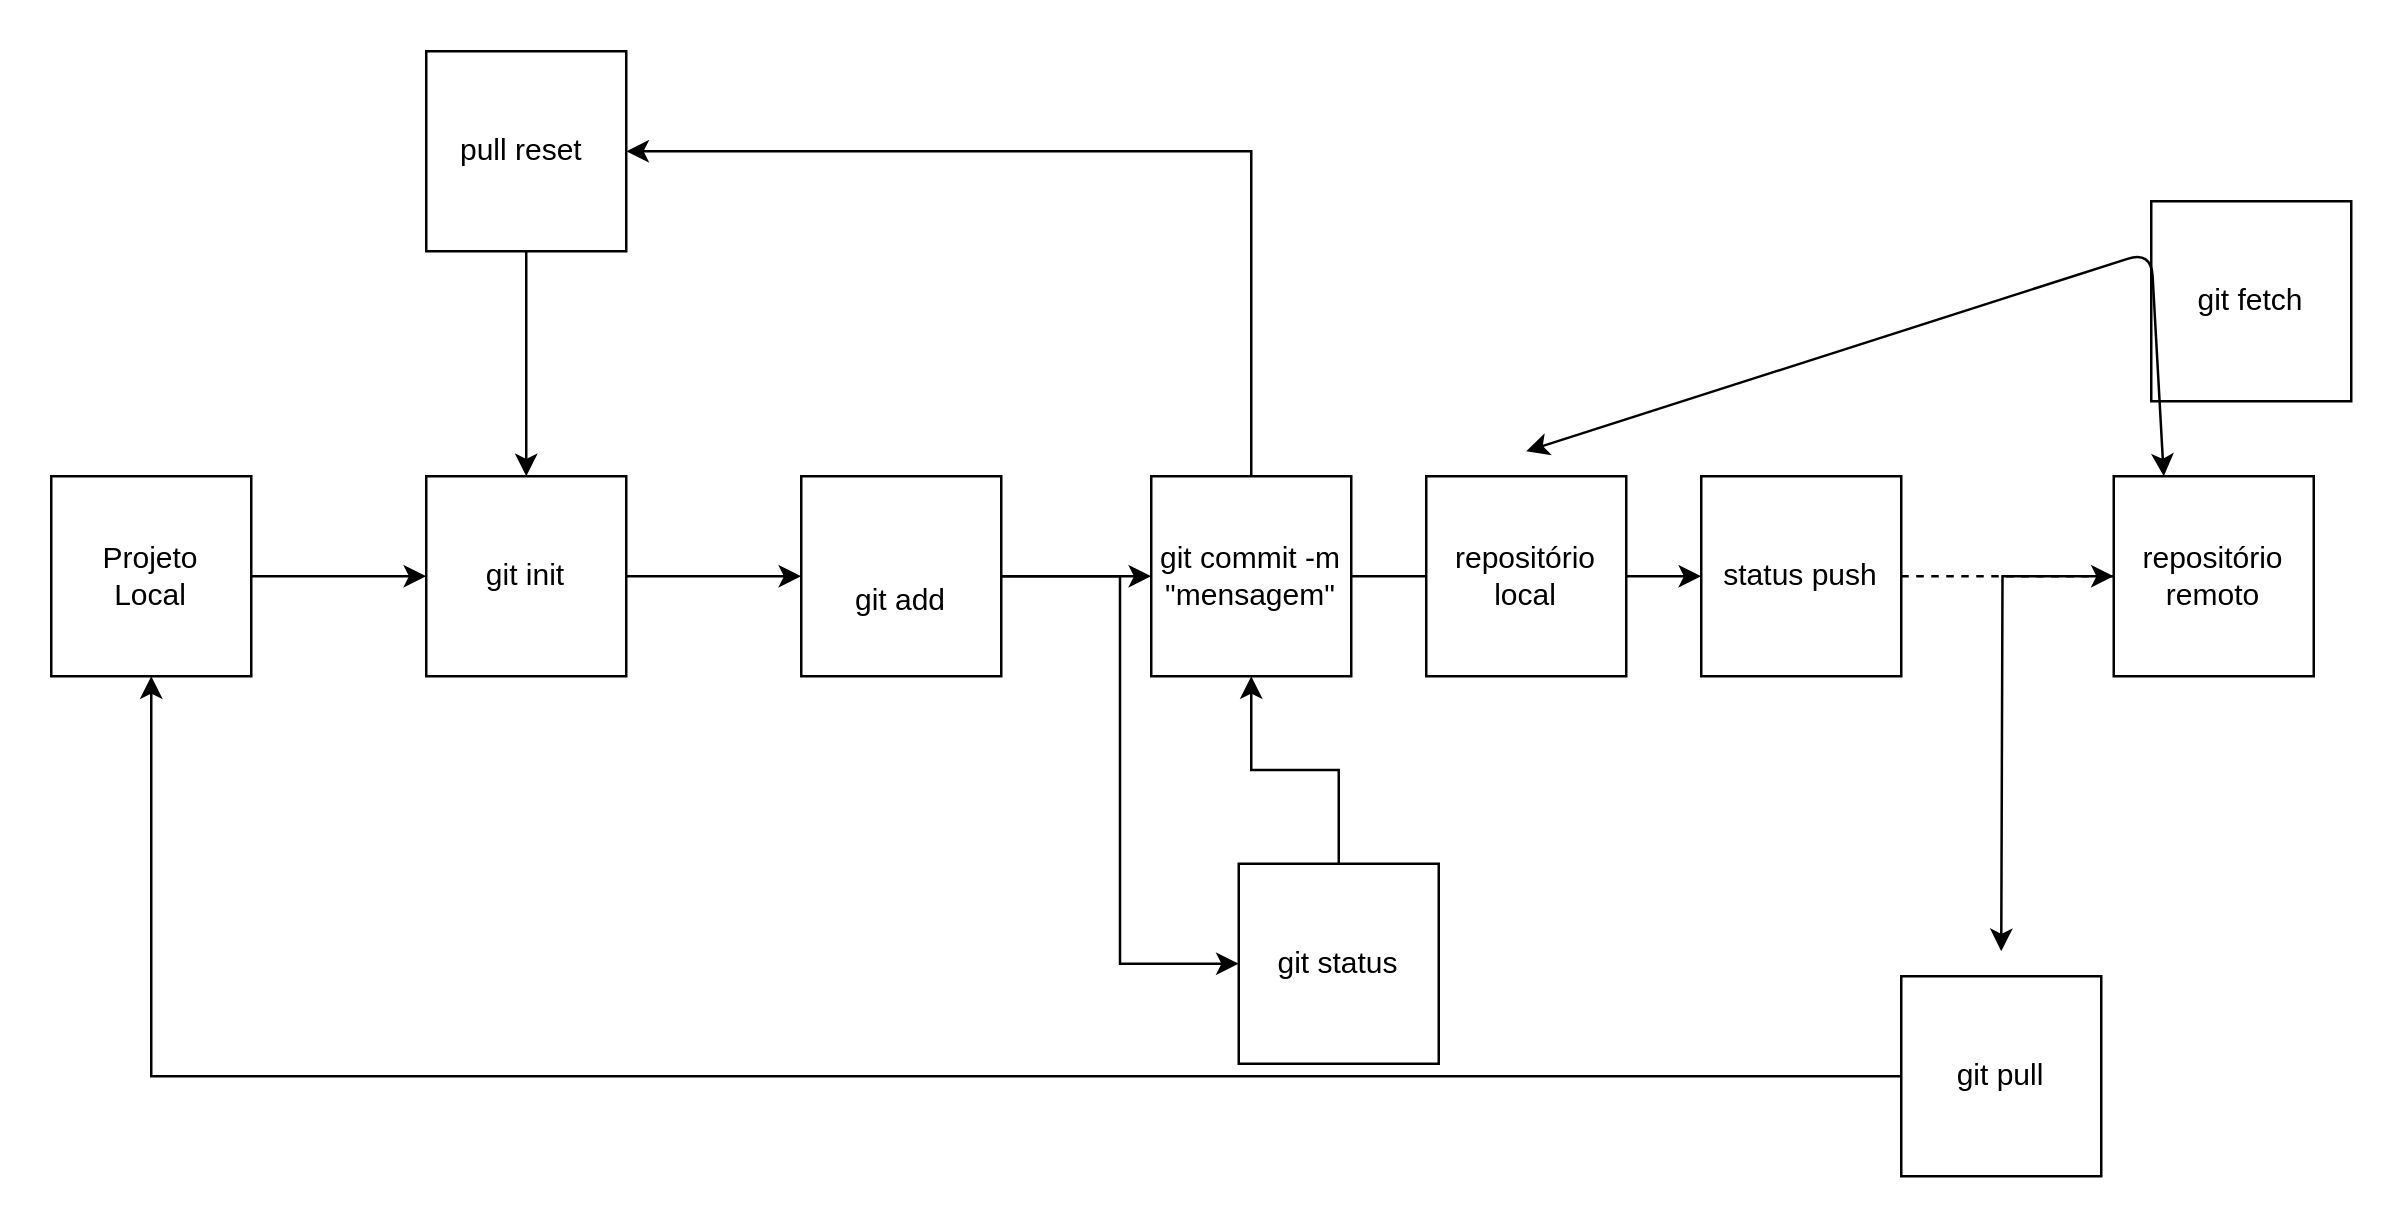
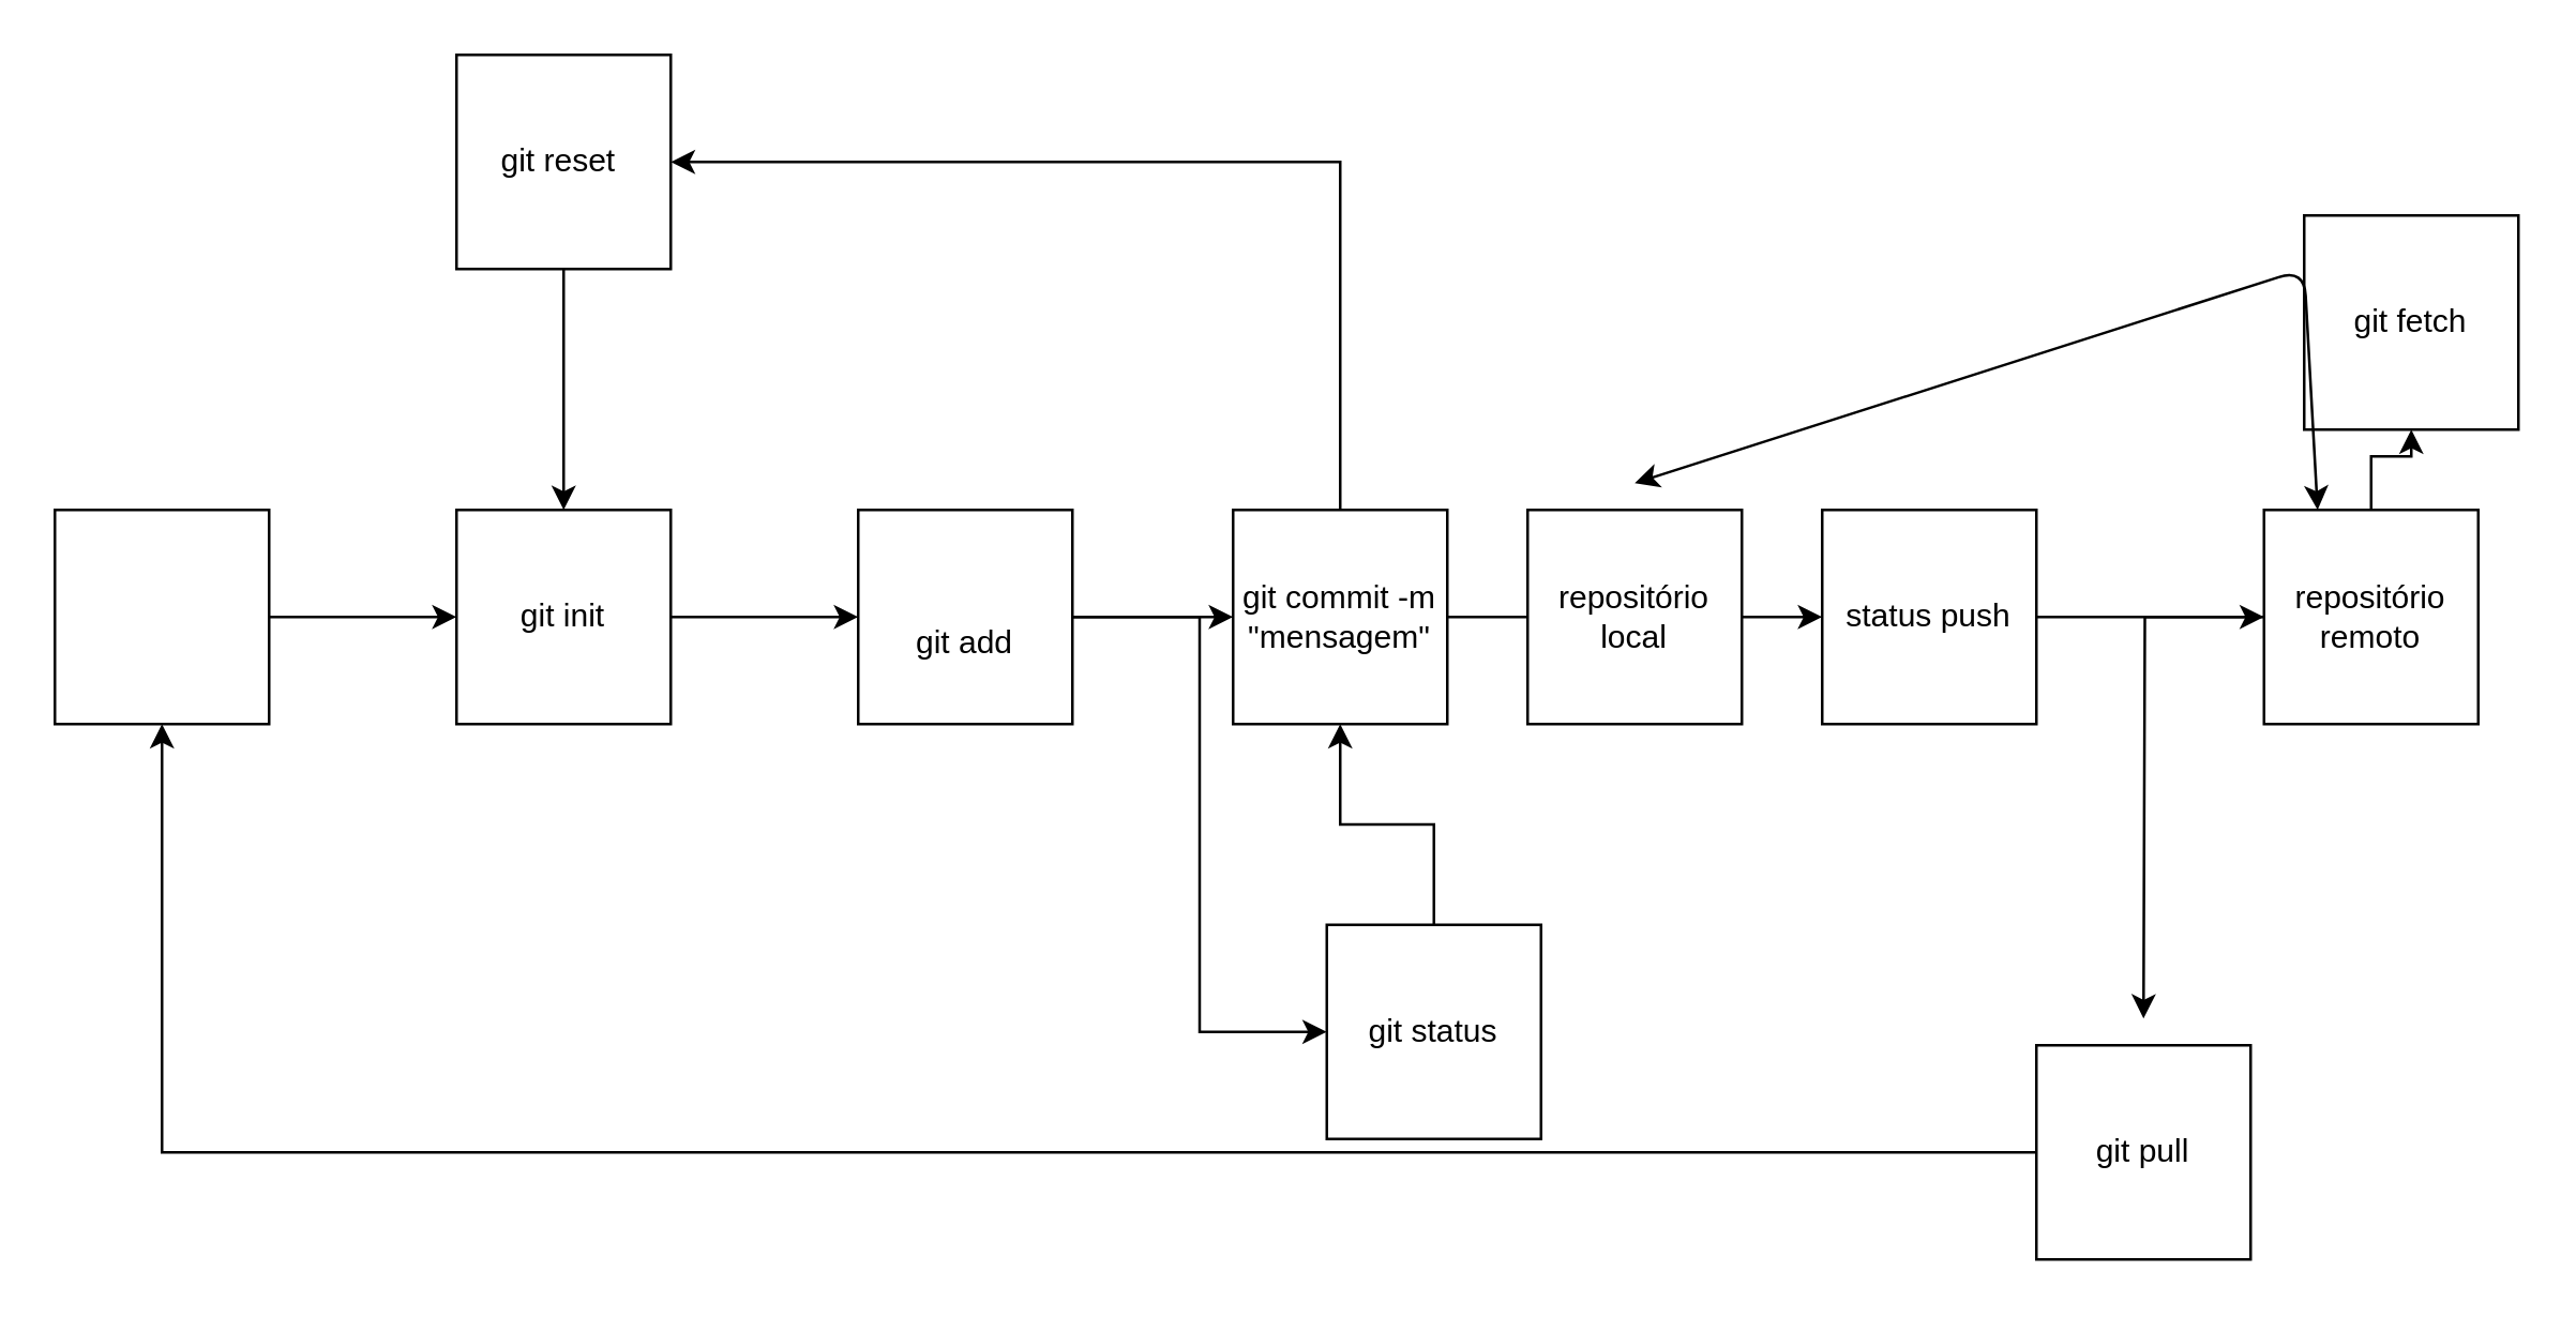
  <mxCell id="0" />
  <mxCell id="1" parent="0" />
  <mxCell id="2" value="" style="whiteSpace=wrap;html=1;aspect=fixed;" vertex="1" parent="1"><mxGeometry x="20" y="190" width="80" height="80" as="geometry" /></mxCell>
- <mxCell id="3" value="Projeto Local" style="text;html=1;strokeColor=none;fillColor=none;align=center;verticalAlign=middle;whiteSpace=wrap;rounded=0;" vertex="1" parent="1"><mxGeometry x="40" y="220" width="40" height="20" as="geometry" /></mxCell>
  <mxCell id="4" value="" style="whiteSpace=wrap;html=1;aspect=fixed;" vertex="1" parent="1"><mxGeometry x="170" y="190" width="80" height="80" as="geometry" /></mxCell>
  <mxCell id="5" value="" style="endArrow=classic;html=1;exitX=1;exitY=0.5;exitDx=0;exitDy=0;" edge="1" parent="1" source="2"><mxGeometry width="50" height="50" relative="1" as="geometry"><mxPoint x="390" y="340" as="sourcePoint" /><mxPoint x="170" y="230" as="targetPoint" /></mxGeometry></mxCell>
  <mxCell id="6" value="git init" style="text;html=1;strokeColor=none;fillColor=none;align=center;verticalAlign=middle;whiteSpace=wrap;rounded=0;rotation=0;" vertex="1" parent="1"><mxGeometry x="190" y="220" width="40" height="20" as="geometry" /></mxCell>
  <mxCell id="7" style="edgeStyle=orthogonalEdgeStyle;rounded=0;orthogonalLoop=1;jettySize=auto;html=1;exitX=1;exitY=0.5;exitDx=0;exitDy=0;entryX=0;entryY=0.5;entryDx=0;entryDy=0;" edge="1" parent="1" source="9" target="14"><mxGeometry relative="1" as="geometry" /></mxCell>
  <mxCell id="8" style="edgeStyle=orthogonalEdgeStyle;rounded=0;orthogonalLoop=1;jettySize=auto;html=1;entryX=0;entryY=0.5;entryDx=0;entryDy=0;" edge="1" parent="1" source="9" target="16"><mxGeometry relative="1" as="geometry" /></mxCell>
  <mxCell id="9" value="" style="whiteSpace=wrap;html=1;aspect=fixed;" vertex="1" parent="1"><mxGeometry x="320" y="190" width="80" height="80" as="geometry" /></mxCell>
  <mxCell id="10" value="" style="endArrow=classic;html=1;exitX=1;exitY=0.5;exitDx=0;exitDy=0;entryX=0;entryY=0.5;entryDx=0;entryDy=0;" edge="1" parent="1" source="4" target="9"><mxGeometry width="50" height="50" relative="1" as="geometry"><mxPoint x="270" y="260" as="sourcePoint" /><mxPoint x="320" y="210" as="targetPoint" /></mxGeometry></mxCell>
  <mxCell id="11" value="git add" style="text;html=1;strokeColor=none;fillColor=none;align=center;verticalAlign=middle;whiteSpace=wrap;rounded=0;" vertex="1" parent="1"><mxGeometry x="340" y="230" width="40" height="20" as="geometry" /></mxCell>
  <mxCell id="12" style="edgeStyle=orthogonalEdgeStyle;rounded=0;orthogonalLoop=1;jettySize=auto;html=1;exitX=0.5;exitY=0;exitDx=0;exitDy=0;entryX=1;entryY=0.5;entryDx=0;entryDy=0;" edge="1" parent="1" source="14" target="18"><mxGeometry relative="1" as="geometry" /></mxCell>
  <mxCell id="13" style="edgeStyle=orthogonalEdgeStyle;rounded=0;orthogonalLoop=1;jettySize=auto;html=1;exitX=1;exitY=0.5;exitDx=0;exitDy=0;" edge="1" parent="1" source="14" target="20"><mxGeometry relative="1" as="geometry" /></mxCell>
  <mxCell id="14" value="git commit -m &quot;mensagem&quot;" style="whiteSpace=wrap;html=1;aspect=fixed;" vertex="1" parent="1"><mxGeometry x="460" y="190" width="80" height="80" as="geometry" /></mxCell>
  <mxCell id="15" style="edgeStyle=orthogonalEdgeStyle;rounded=0;orthogonalLoop=1;jettySize=auto;html=1;entryX=0.5;entryY=1;entryDx=0;entryDy=0;" edge="1" parent="1" source="16" target="14"><mxGeometry relative="1" as="geometry" /></mxCell>
  <mxCell id="16" value="git status" style="whiteSpace=wrap;html=1;aspect=fixed;" vertex="1" parent="1"><mxGeometry x="495" y="345" width="80" height="80" as="geometry" /></mxCell>
  <mxCell id="17" style="edgeStyle=orthogonalEdgeStyle;rounded=0;orthogonalLoop=1;jettySize=auto;html=1;entryX=0.5;entryY=0;entryDx=0;entryDy=0;" edge="1" parent="1" source="18" target="4"><mxGeometry relative="1" as="geometry" /></mxCell>
- <mxCell id="18" value="pull reset&amp;nbsp;" style="whiteSpace=wrap;html=1;aspect=fixed;" vertex="1" parent="1"><mxGeometry x="170" y="20" width="80" height="80" as="geometry" /></mxCell>
- <mxCell id="19" style="edgeStyle=orthogonalEdgeStyle;rounded=0;orthogonalLoop=1;jettySize=auto;html=1;dashed=1;" edge="1" parent="1" source="20" target="23"><mxGeometry relative="1" as="geometry" /></mxCell>
+ <mxCell id="18" value="git reset&amp;nbsp;" style="whiteSpace=wrap;html=1;aspect=fixed;" vertex="1" parent="1"><mxGeometry x="170" y="20" width="80" height="80" as="geometry" /></mxCell>
+ <mxCell id="19" style="edgeStyle=orthogonalEdgeStyle;rounded=0;orthogonalLoop=1;jettySize=auto;html=1;" edge="1" parent="1" source="20" target="23"><mxGeometry relative="1" as="geometry" /></mxCell>
  <mxCell id="20" value="status push" style="whiteSpace=wrap;html=1;aspect=fixed;" vertex="1" parent="1"><mxGeometry x="680" y="190" width="80" height="80" as="geometry" /></mxCell>
  <mxCell id="21" style="edgeStyle=orthogonalEdgeStyle;rounded=0;orthogonalLoop=1;jettySize=auto;html=1;" edge="1" parent="1" source="23"><mxGeometry relative="1" as="geometry"><mxPoint x="800" y="380" as="targetPoint" /></mxGeometry></mxCell>
+ <mxCell id="22" style="edgeStyle=orthogonalEdgeStyle;rounded=0;orthogonalLoop=1;jettySize=auto;html=1;" edge="1" parent="1" source="23" target="27"><mxGeometry relative="1" as="geometry"><mxPoint x="900" y="100" as="targetPoint" /></mxGeometry></mxCell>
  <mxCell id="23" value="repositório remoto" style="whiteSpace=wrap;html=1;aspect=fixed;" vertex="1" parent="1"><mxGeometry x="845" y="190" width="80" height="80" as="geometry" /></mxCell>
  <mxCell id="24" style="edgeStyle=orthogonalEdgeStyle;rounded=0;orthogonalLoop=1;jettySize=auto;html=1;entryX=0.5;entryY=1;entryDx=0;entryDy=0;" edge="1" parent="1" source="25" target="2"><mxGeometry relative="1" as="geometry" /></mxCell>
  <mxCell id="25" value="git pull" style="whiteSpace=wrap;html=1;aspect=fixed;" vertex="1" parent="1"><mxGeometry x="760" y="390" width="80" height="80" as="geometry" /></mxCell>
  <mxCell id="26" value="repositório local" style="whiteSpace=wrap;html=1;aspect=fixed;" vertex="1" parent="1"><mxGeometry x="570" y="190" width="80" height="80" as="geometry" /></mxCell>
  <mxCell id="27" value="git fetch" style="whiteSpace=wrap;html=1;aspect=fixed;" vertex="1" parent="1"><mxGeometry x="860" y="80" width="80" height="80" as="geometry" /></mxCell>
  <mxCell id="28" value="" style="endArrow=classic;startArrow=classic;html=1;exitX=0.25;exitY=0;exitDx=0;exitDy=0;" edge="1" parent="1" source="23"><mxGeometry width="50" height="50" relative="1" as="geometry"><mxPoint x="390" y="430" as="sourcePoint" /><mxPoint x="610" y="180" as="targetPoint" /><Array as="points"><mxPoint x="860" y="100" /></Array></mxGeometry></mxCell>
